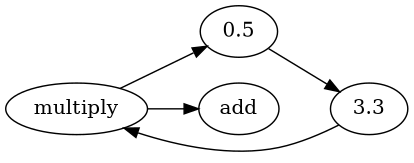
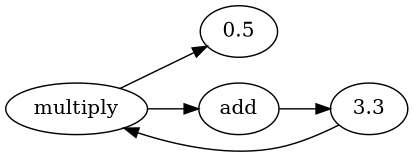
  digraph {
    rankdir=LR
    n1 [label=multiply]
    n2 [label=0.5]
    n3 [label=add]
    n4 [label=3.3]
    n1 -> n2
    n1 -> n3
-   n2 -> n4
+   n3 -> n4
    n4 -> n1
  }
